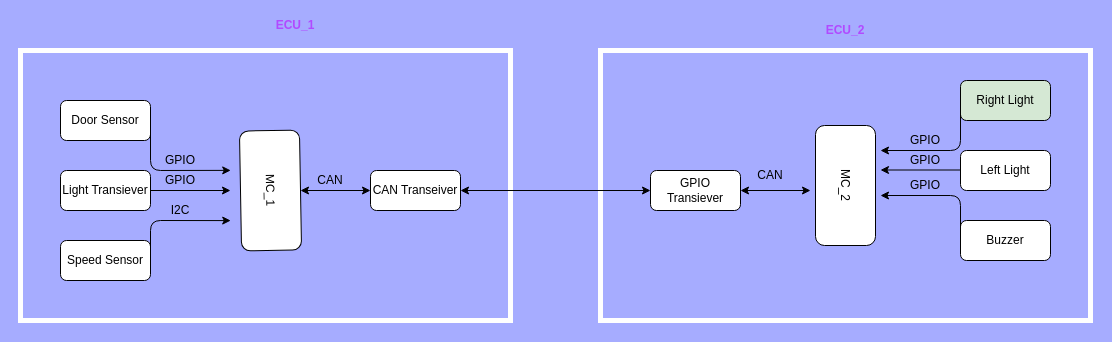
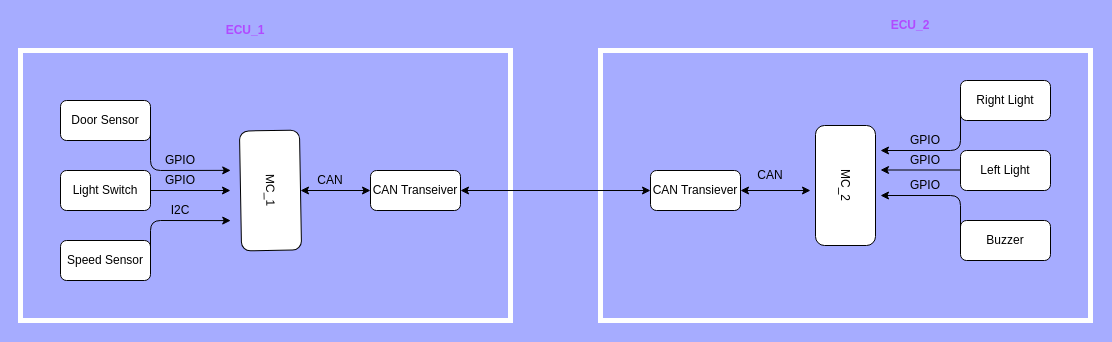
  <mxCell id="0" />
  <mxCell id="1" parent="0" />
  <mxCell id="2" value="MC_1" style="rounded=1;whiteSpace=wrap;html=1;rotation=89;" parent="1" vertex="1"><mxGeometry x="210" y="160" width="120" height="60" as="geometry" /></mxCell>
  <mxCell id="3" value="MC_2" style="rounded=1;whiteSpace=wrap;html=1;rotation=90;" parent="1" vertex="1"><mxGeometry x="785" y="155" width="120" height="60" as="geometry" /></mxCell>
  <mxCell id="4" value="Door Sensor" style="rounded=1;whiteSpace=wrap;html=1;" parent="1" vertex="1"><mxGeometry x="60" y="100" width="90" height="40" as="geometry" /></mxCell>
- <mxCell id="5" value="Light Transiever" style="rounded=1;whiteSpace=wrap;html=1;" parent="1" vertex="1"><mxGeometry x="60" y="170" width="90" height="40" as="geometry" /></mxCell>
+ <mxCell id="5" value="Light Switch" style="rounded=1;whiteSpace=wrap;html=1;" parent="1" vertex="1"><mxGeometry x="60" y="170" width="90" height="40" as="geometry" /></mxCell>
  <mxCell id="6" value="Speed Sensor" style="rounded=1;whiteSpace=wrap;html=1;" parent="1" vertex="1"><mxGeometry x="60" y="240" width="90" height="40" as="geometry" /></mxCell>
- <mxCell id="7" value="Right Light" style="rounded=1;whiteSpace=wrap;html=1;fillColor=#d5e8d4;" parent="1" vertex="1"><mxGeometry x="960" y="80" width="90" height="40" as="geometry" /></mxCell>
+ <mxCell id="7" value="Right Light" style="rounded=1;whiteSpace=wrap;html=1;" parent="1" vertex="1"><mxGeometry x="960" y="80" width="90" height="40" as="geometry" /></mxCell>
  <mxCell id="8" value="Left Light" style="rounded=1;whiteSpace=wrap;html=1;" parent="1" vertex="1"><mxGeometry x="960" y="150" width="90" height="40" as="geometry" /></mxCell>
  <mxCell id="9" value="Buzzer" style="rounded=1;whiteSpace=wrap;html=1;" parent="1" vertex="1"><mxGeometry x="960" y="220" width="90" height="40" as="geometry" /></mxCell>
  <mxCell id="10" value="CAN Transeiver" style="rounded=1;whiteSpace=wrap;html=1;" parent="1" vertex="1"><mxGeometry x="370" y="170" width="90" height="40" as="geometry" /></mxCell>
- <mxCell id="11" value="GPIO Transiever" style="rounded=1;whiteSpace=wrap;html=1;" parent="1" vertex="1"><mxGeometry x="650" y="170" width="90" height="40" as="geometry" /></mxCell>
+ <mxCell id="11" value="CAN Transiever" style="rounded=1;whiteSpace=wrap;html=1;" parent="1" vertex="1"><mxGeometry x="650" y="170" width="90" height="40" as="geometry" /></mxCell>
  <mxCell id="12" value="" style="rounded=0;whiteSpace=wrap;html=1;fillColor=none;strokeColor=#FFFFFF;strokeWidth=5;" parent="1" vertex="1"><mxGeometry x="20" y="50" width="490" height="270" as="geometry" /></mxCell>
  <mxCell id="13" value="" style="rounded=0;whiteSpace=wrap;html=1;fillColor=none;gradientColor=#ffffff;strokeColor=#FFFFFF;strokeWidth=5;" parent="1" vertex="1"><mxGeometry x="600" y="50" width="490" height="270" as="geometry" /></mxCell>
- <mxCell id="14" value="&lt;b&gt;&lt;font color=&quot;#b14aff&quot;&gt;ECU_1&lt;/font&gt;&lt;/b&gt;" style="text;html=1;strokeColor=none;fillColor=none;align=center;verticalAlign=middle;whiteSpace=wrap;rounded=0;" parent="1" vertex="1"><mxGeometry x="275" y="15" width="40" height="20" as="geometry" /></mxCell>
- <mxCell id="15" value="&lt;b&gt;&lt;font color=&quot;#b14aff&quot;&gt;ECU_2&lt;/font&gt;&lt;/b&gt;" style="text;html=1;strokeColor=none;fillColor=none;align=center;verticalAlign=middle;whiteSpace=wrap;rounded=0;" parent="1" vertex="1"><mxGeometry x="825" y="20" width="40" height="20" as="geometry" /></mxCell>
+ <mxCell id="14" value="&lt;b&gt;&lt;font color=&quot;#b14aff&quot;&gt;ECU_1&lt;/font&gt;&lt;/b&gt;" style="text;html=1;strokeColor=none;fillColor=none;align=center;verticalAlign=middle;whiteSpace=wrap;rounded=0;" parent="1" vertex="1"><mxGeometry x="225" y="20" width="40" height="20" as="geometry" /></mxCell>
+ <mxCell id="15" value="&lt;b&gt;&lt;font color=&quot;#b14aff&quot;&gt;ECU_2&lt;/font&gt;&lt;/b&gt;" style="text;html=1;strokeColor=none;fillColor=none;align=center;verticalAlign=middle;whiteSpace=wrap;rounded=0;" parent="1" vertex="1"><mxGeometry x="890" y="15" width="40" height="20" as="geometry" /></mxCell>
  <mxCell id="16" style="edgeStyle=orthogonalEdgeStyle;rounded=0;orthogonalLoop=1;jettySize=auto;html=1;exitX=0.5;exitY=1;exitDx=0;exitDy=0;" parent="1" source="14" target="14" edge="1"><mxGeometry relative="1" as="geometry" /></mxCell>
  <mxCell id="17" value="" style="endArrow=classic;startArrow=classic;html=1;" parent="1" edge="1"><mxGeometry width="50" height="50" relative="1" as="geometry"><mxPoint x="460" y="190" as="sourcePoint" /><mxPoint x="650" y="190" as="targetPoint" /></mxGeometry></mxCell>
  <mxCell id="18" value="" style="endArrow=classic;html=1;entryX=0.429;entryY=0.444;entryDx=0;entryDy=0;entryPerimeter=0;" parent="1" target="12" edge="1"><mxGeometry width="50" height="50" relative="1" as="geometry"><mxPoint x="150" y="120" as="sourcePoint" /><mxPoint x="240" y="120" as="targetPoint" /><Array as="points"><mxPoint x="150" y="170" /></Array></mxGeometry></mxCell>
  <mxCell id="19" value="" style="endArrow=classic;html=1;" parent="1" edge="1"><mxGeometry width="50" height="50" relative="1" as="geometry"><mxPoint x="150" y="190" as="sourcePoint" /><mxPoint x="230" y="190" as="targetPoint" /></mxGeometry></mxCell>
  <mxCell id="20" value="" style="endArrow=classic;html=1;entryX=0.429;entryY=0.63;entryDx=0;entryDy=0;entryPerimeter=0;" parent="1" target="12" edge="1"><mxGeometry width="50" height="50" relative="1" as="geometry"><mxPoint x="150" y="260" as="sourcePoint" /><mxPoint x="245" y="260" as="targetPoint" /><Array as="points"><mxPoint x="150" y="220" /></Array></mxGeometry></mxCell>
  <mxCell id="21" value="GPIO" style="text;html=1;strokeColor=none;fillColor=none;align=center;verticalAlign=middle;whiteSpace=wrap;rounded=0;" parent="1" vertex="1"><mxGeometry x="160" y="150" width="40" height="20" as="geometry" /></mxCell>
  <mxCell id="22" value="GPIO" style="text;html=1;strokeColor=none;fillColor=none;align=center;verticalAlign=middle;whiteSpace=wrap;rounded=0;" parent="1" vertex="1"><mxGeometry x="160" y="170" width="40" height="20" as="geometry" /></mxCell>
  <mxCell id="23" value="I2C" style="text;html=1;strokeColor=none;fillColor=none;align=center;verticalAlign=middle;whiteSpace=wrap;rounded=0;" parent="1" vertex="1"><mxGeometry x="160" y="200" width="40" height="20" as="geometry" /></mxCell>
  <mxCell id="24" value="" style="endArrow=classic;startArrow=classic;html=1;" parent="1" edge="1"><mxGeometry width="50" height="50" relative="1" as="geometry"><mxPoint x="300" y="190" as="sourcePoint" /><mxPoint x="370" y="190" as="targetPoint" /></mxGeometry></mxCell>
  <mxCell id="25" value="CAN" style="text;html=1;strokeColor=none;fillColor=none;align=center;verticalAlign=middle;whiteSpace=wrap;rounded=0;" parent="1" vertex="1"><mxGeometry x="310" y="170" width="40" height="20" as="geometry" /></mxCell>
  <mxCell id="26" value="" style="endArrow=classic;startArrow=classic;html=1;" parent="1" edge="1"><mxGeometry width="50" height="50" relative="1" as="geometry"><mxPoint x="740" y="190" as="sourcePoint" /><mxPoint x="810" y="190" as="targetPoint" /></mxGeometry></mxCell>
  <mxCell id="27" value="" style="endArrow=classic;html=1;" parent="1" edge="1"><mxGeometry width="50" height="50" relative="1" as="geometry"><mxPoint x="960" y="169.5" as="sourcePoint" /><mxPoint x="880" y="169.5" as="targetPoint" /></mxGeometry></mxCell>
  <mxCell id="28" value="" style="endArrow=classic;html=1;" parent="1" edge="1"><mxGeometry width="50" height="50" relative="1" as="geometry"><mxPoint x="960" y="100" as="sourcePoint" /><mxPoint x="880" y="150" as="targetPoint" /><Array as="points"><mxPoint x="960" y="150" /></Array></mxGeometry></mxCell>
  <mxCell id="29" value="" style="endArrow=classic;html=1;" parent="1" edge="1"><mxGeometry width="50" height="50" relative="1" as="geometry"><mxPoint x="960" y="235" as="sourcePoint" /><mxPoint x="880" y="195" as="targetPoint" /><Array as="points"><mxPoint x="960" y="195" /></Array></mxGeometry></mxCell>
  <mxCell id="30" value="CAN" style="text;html=1;strokeColor=none;fillColor=none;align=center;verticalAlign=middle;whiteSpace=wrap;rounded=0;" parent="1" vertex="1"><mxGeometry x="750" y="165" width="40" height="20" as="geometry" /></mxCell>
  <mxCell id="31" value="GPIO" style="text;html=1;strokeColor=none;fillColor=none;align=center;verticalAlign=middle;whiteSpace=wrap;rounded=0;" parent="1" vertex="1"><mxGeometry x="905" y="130" width="40" height="20" as="geometry" /></mxCell>
  <mxCell id="32" value="GPIO" style="text;html=1;strokeColor=none;fillColor=none;align=center;verticalAlign=middle;whiteSpace=wrap;rounded=0;" parent="1" vertex="1"><mxGeometry x="905" y="175" width="40" height="20" as="geometry" /></mxCell>
  <mxCell id="33" value="GPIO" style="text;html=1;strokeColor=none;fillColor=none;align=center;verticalAlign=middle;whiteSpace=wrap;rounded=0;" parent="1" vertex="1"><mxGeometry x="905" y="150" width="40" height="20" as="geometry" /></mxCell>
